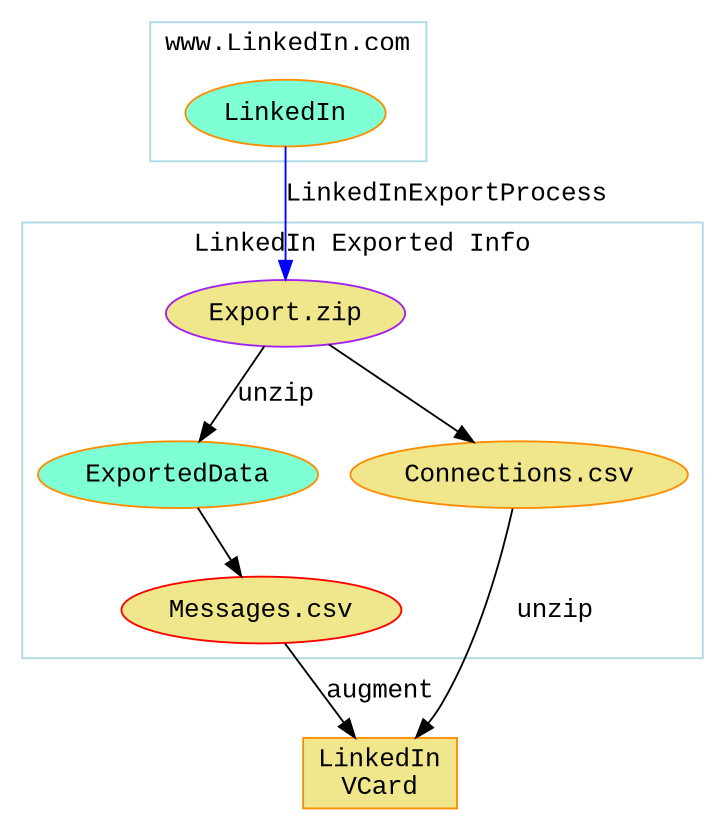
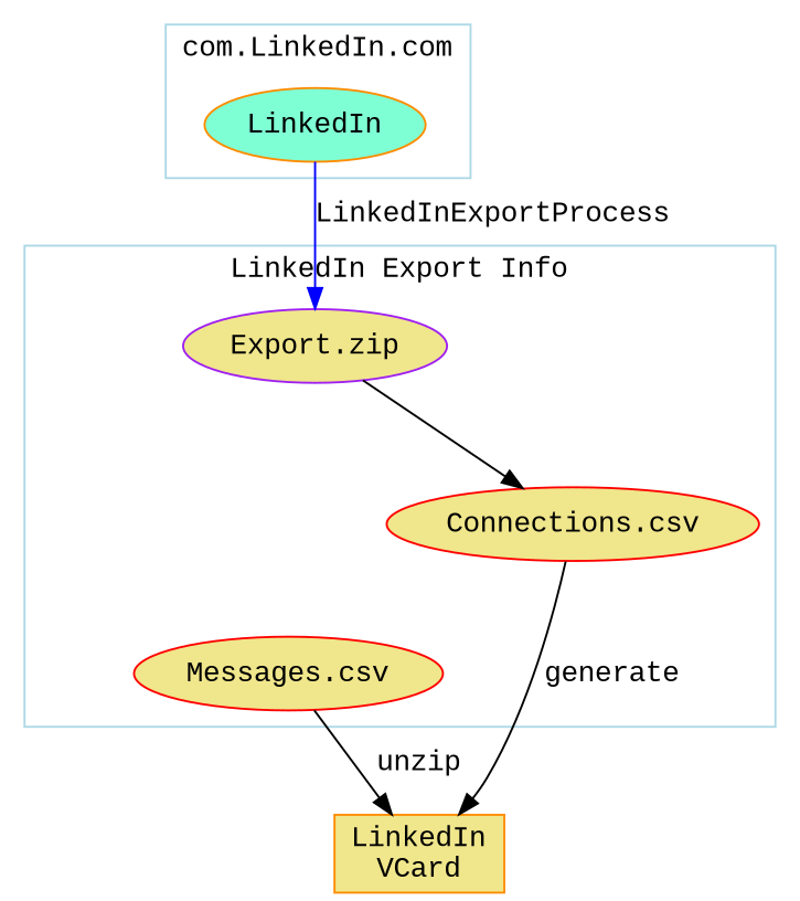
  digraph {
    fontname="Liberation Mono"
    node [color=darkorange fillcolor=khaki fontname="Liberation Mono" style=filled]
    edge [fontname="Liberation Mono"]
    "Export.zip" [color=purple height=0.5 width=1.6429]
-   ExportedData [fillcolor=aquamarine height=0.5 width=2.0943]
-   "Connections.csv" [height=0.5 width=2.3831]
+   "Connections.csv" [color=red height=0.5 width=2.3831]
    "Messages.csv" [color=red height=0.5 width=2.0762]
    LinkedIn [fillcolor=aquamarine height=0.5 width=1.4263]
    n6 [height=0.52778 label="LinkedIn\nVCard" shape=box width=1.0972]
    subgraph cluster_1 {
      color=lightblue
-     label="LinkedIn Exported Info"
+     label="LinkedIn Export Info"
      "Export.zip"
-     ExportedData
      "Connections.csv"
      "Messages.csv"
    }
    subgraph cluster_2 {
      color=lightblue
-     label="www.LinkedIn.com"
+     label="com.LinkedIn.com"
      LinkedIn
    }
-   "Export.zip" -> ExportedData [label=unzip]
    "Export.zip" -> "Connections.csv"
-   ExportedData -> "Messages.csv"
-   "Connections.csv" -> n6 [label=unzip]
-   "Messages.csv" -> n6 [label=augment]
+   "Connections.csv" -> n6 [label=generate]
+   "Messages.csv" -> n6 [label=unzip]
    LinkedIn -> "Export.zip" [color=blue label=LinkedInExportProcess]
  }
